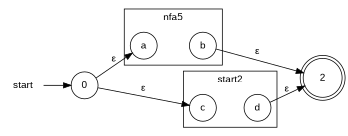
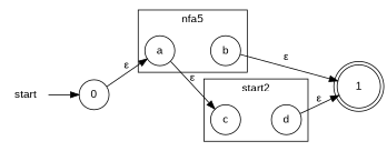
  digraph {
    fontname="Liberation Sans"
    rankdir=LR
    node [fontname="Liberation Sans" shape=circle]
    edge [fontname="Liberation Sans"]
    c
    d
    a
    b
-   1 [shape=doublecircle label=2]
+   1 [shape=doublecircle]
    start [shape=none]
    0
    subgraph cluster_1 {
      label=start2
      c
      d
    }
    subgraph cluster_2 {
      label=nfa5
      a
      b
    }
    c -> d [style=invis]
    d -> 1 [label="&epsilon;"]
    a -> b [style=invis]
    b -> 1 [label="&epsilon;"]
    start -> 0
-   0 -> c [label="&epsilon;"]
+   a -> c [label="&epsilon;"]
    0 -> a [label="&epsilon;"]
  }
